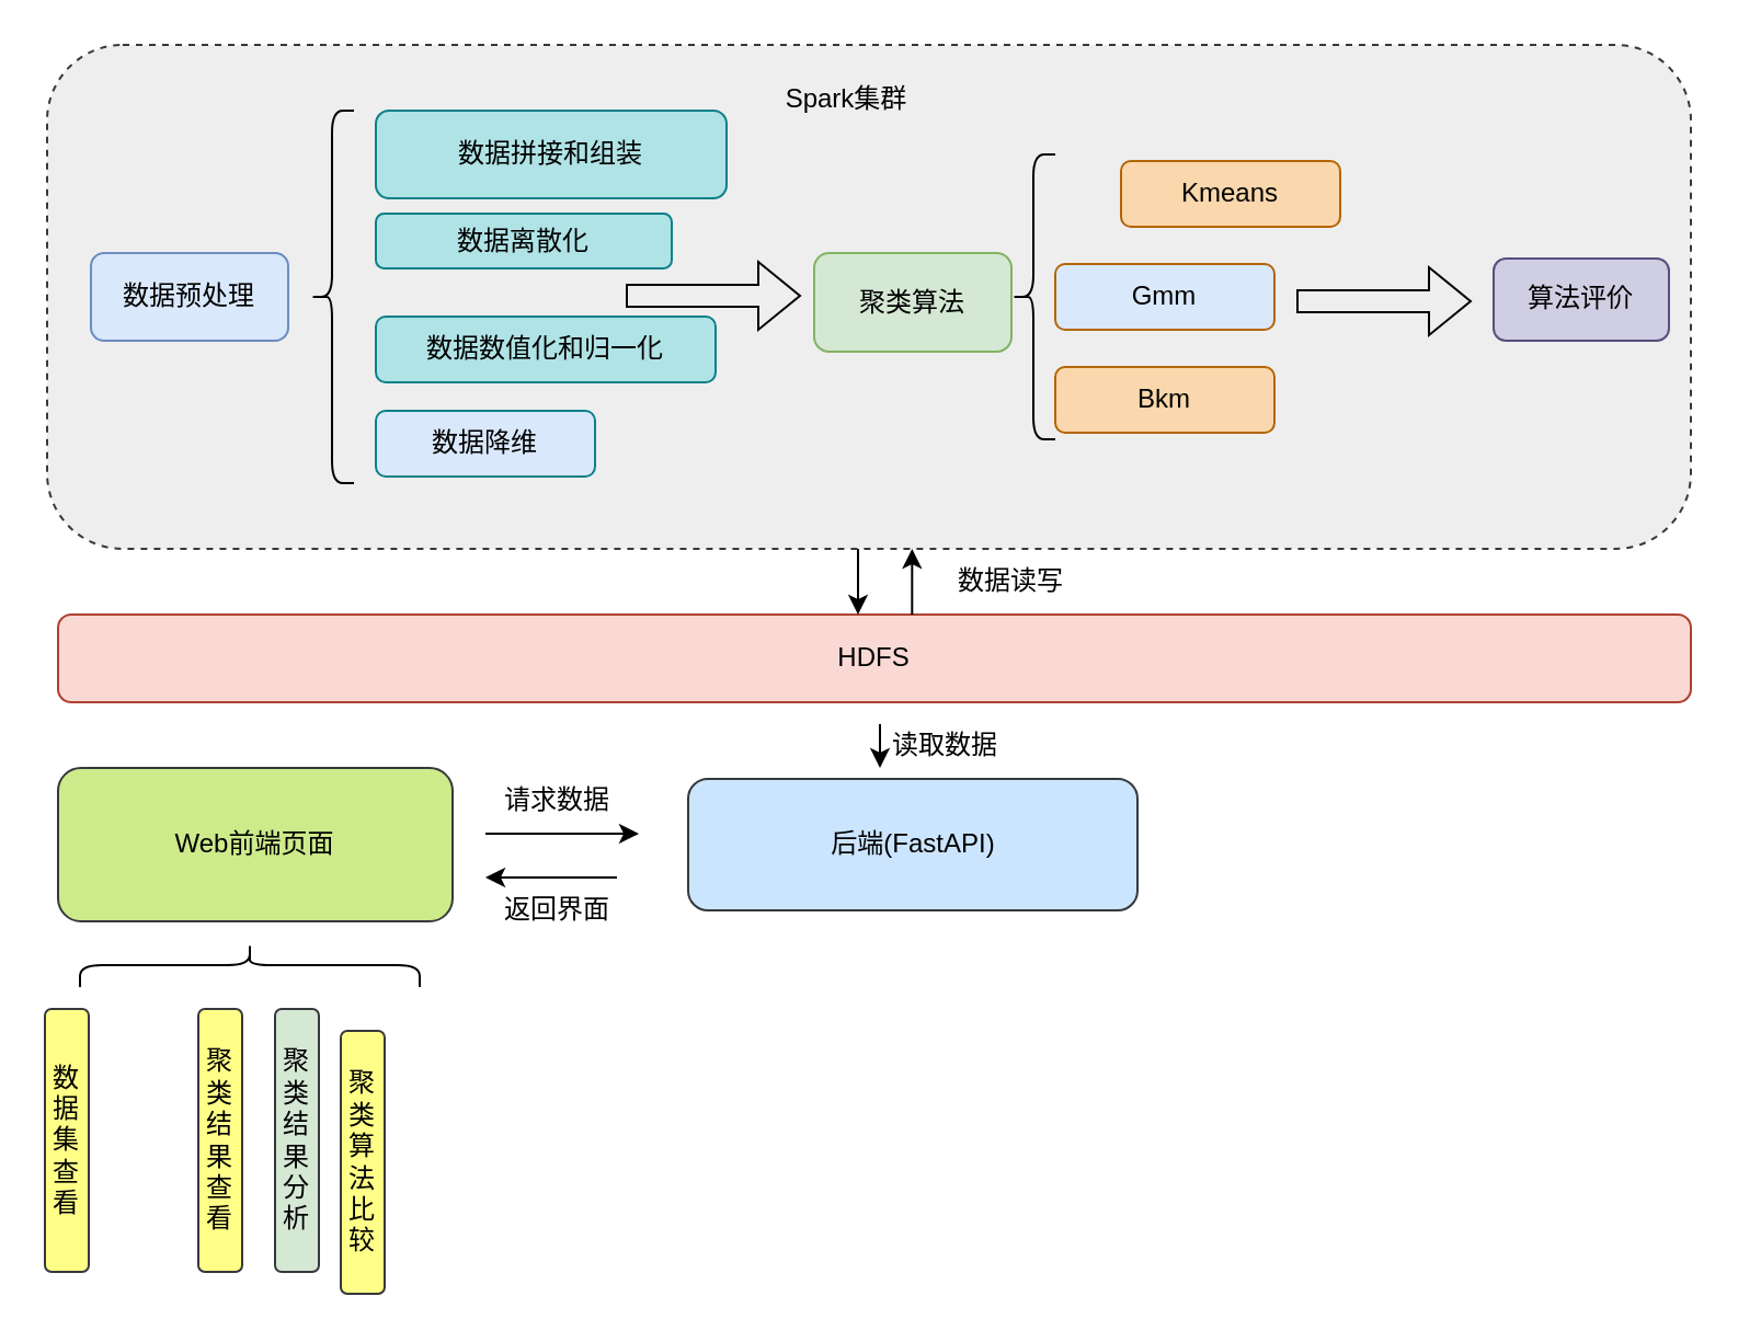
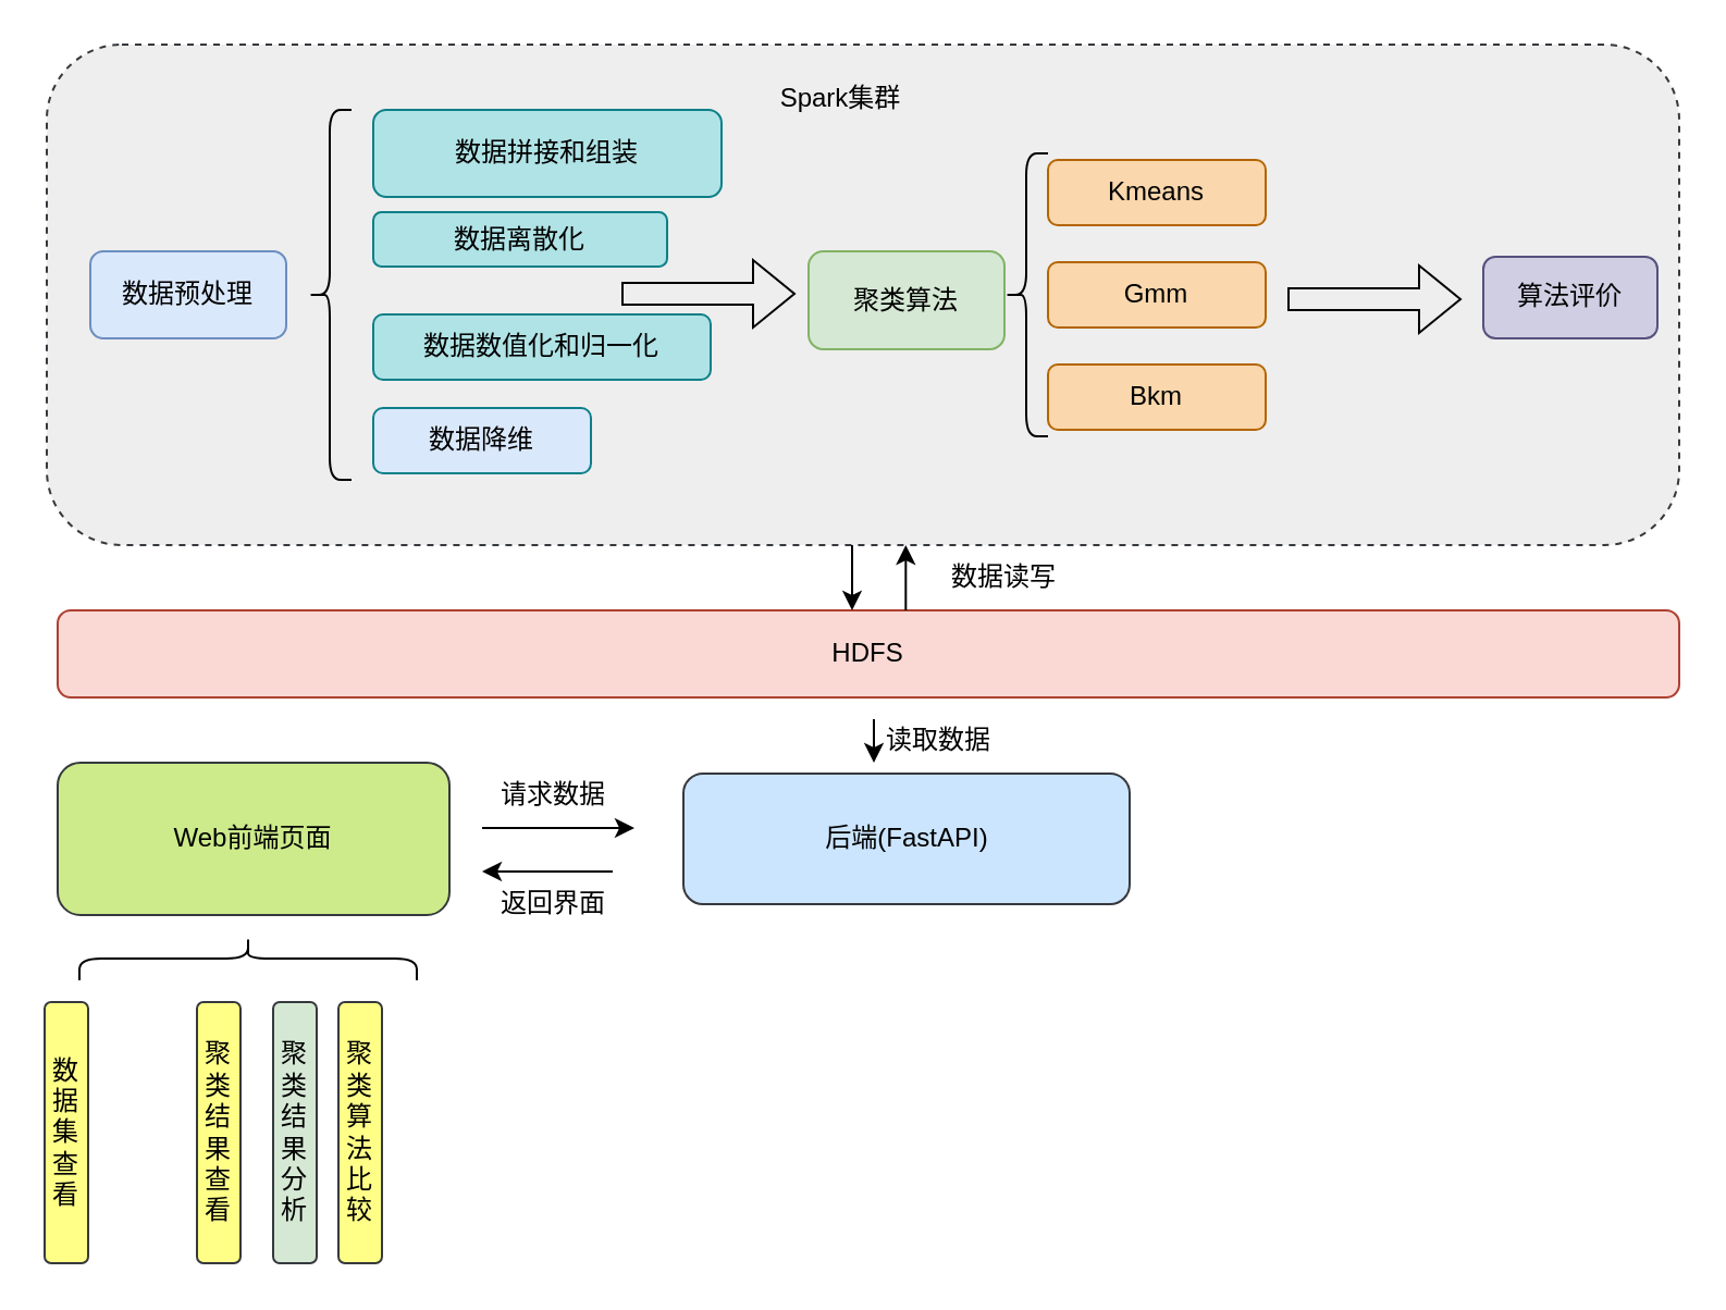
  <mxCell id="0" />
  <mxCell id="1" parent="0" />
  <mxCell id="2" value="" style="rounded=1;whiteSpace=wrap;html=1;dashed=1;fillColor=#eeeeee;strokeColor=#36393d;" vertex="1" parent="1"><mxGeometry x="21" y="20" width="750" height="230" as="geometry" /></mxCell>
  <mxCell id="3" value="数据预处理" style="rounded=1;whiteSpace=wrap;html=1;fillColor=#dae8fc;strokeColor=#6c8ebf;" vertex="1" parent="1"><mxGeometry x="41" y="115" width="90" height="40" as="geometry" /></mxCell>
  <mxCell id="4" value="数据拼接和组装" style="rounded=1;whiteSpace=wrap;html=1;fillColor=#b0e3e6;strokeColor=#0e8088;" vertex="1" parent="1"><mxGeometry x="171" y="50" width="160" height="40" as="geometry" /></mxCell>
  <mxCell id="5" value="" style="shape=curlyBracket;whiteSpace=wrap;html=1;rounded=1;labelPosition=left;verticalLabelPosition=middle;align=right;verticalAlign=middle;" vertex="1" parent="1"><mxGeometry x="141" y="50" width="20" height="170" as="geometry" /></mxCell>
  <mxCell id="6" value="数据离散化" style="rounded=1;whiteSpace=wrap;html=1;fillColor=#b0e3e6;strokeColor=#0e8088;" vertex="1" parent="1"><mxGeometry x="171" y="97" width="135" height="25" as="geometry" /></mxCell>
  <mxCell id="7" value="数据数值化和归一化" style="rounded=1;whiteSpace=wrap;html=1;fillColor=#b0e3e6;strokeColor=#0e8088;" vertex="1" parent="1"><mxGeometry x="171" y="144" width="155" height="30" as="geometry" /></mxCell>
  <mxCell id="8" value="数据降维" style="rounded=1;whiteSpace=wrap;html=1;fillColor=#dae8fc;strokeColor=#0e8088;" vertex="1" parent="1"><mxGeometry x="171" y="187" width="100" height="30" as="geometry" /></mxCell>
  <mxCell id="9" value="" style="shape=flexArrow;endArrow=classic;html=1;rounded=0;" edge="1" parent="1"><mxGeometry width="50" height="50" relative="1" as="geometry"><mxPoint x="285" y="134.5" as="sourcePoint" /><mxPoint x="365" y="134.5" as="targetPoint" /></mxGeometry></mxCell>
  <mxCell id="10" value="聚类算法" style="rounded=1;whiteSpace=wrap;html=1;fillColor=#d5e8d4;strokeColor=#82b366;" vertex="1" parent="1"><mxGeometry x="371" y="115" width="90" height="45" as="geometry" /></mxCell>
- <mxCell id="11" value="Kmeans" style="rounded=1;whiteSpace=wrap;html=1;fillColor=#fad7ac;strokeColor=#b46504;" vertex="1" parent="1"><mxGeometry x="511" y="73" width="100" height="30" as="geometry" /></mxCell>
+ <mxCell id="11" value="Kmeans" style="rounded=1;whiteSpace=wrap;html=1;fillColor=#fad7ac;strokeColor=#b46504;" vertex="1" parent="1"><mxGeometry x="481" y="73" width="100" height="30" as="geometry" /></mxCell>
  <mxCell id="12" value="" style="shape=curlyBracket;whiteSpace=wrap;html=1;rounded=1;labelPosition=left;verticalLabelPosition=middle;align=right;verticalAlign=middle;" vertex="1" parent="1"><mxGeometry x="461" y="70" width="20" height="130" as="geometry" /></mxCell>
- <mxCell id="13" value="Gmm" style="rounded=1;whiteSpace=wrap;html=1;fillColor=#dae8fc;strokeColor=#b46504;" vertex="1" parent="1"><mxGeometry x="481" y="120" width="100" height="30" as="geometry" /></mxCell>
+ <mxCell id="13" value="Gmm" style="rounded=1;whiteSpace=wrap;html=1;fillColor=#fad7ac;strokeColor=#b46504;" vertex="1" parent="1"><mxGeometry x="481" y="120" width="100" height="30" as="geometry" /></mxCell>
  <mxCell id="14" value="Bkm" style="rounded=1;whiteSpace=wrap;html=1;fillColor=#fad7ac;strokeColor=#b46504;" vertex="1" parent="1"><mxGeometry x="481" y="167" width="100" height="30" as="geometry" /></mxCell>
  <mxCell id="15" value="算法评价" style="rounded=1;whiteSpace=wrap;html=1;fillColor=#d0cee2;strokeColor=#56517e;" vertex="1" parent="1"><mxGeometry x="681" y="117.5" width="80" height="37.5" as="geometry" /></mxCell>
  <mxCell id="16" value="" style="shape=flexArrow;endArrow=classic;html=1;rounded=0;" edge="1" parent="1"><mxGeometry width="50" height="50" relative="1" as="geometry"><mxPoint x="591" y="137" as="sourcePoint" /><mxPoint x="671" y="137" as="targetPoint" /></mxGeometry></mxCell>
  <mxCell id="17" value="Web前端页面" style="rounded=1;whiteSpace=wrap;html=1;fillColor=#cdeb8b;strokeColor=#36393d;" vertex="1" parent="1"><mxGeometry x="26" y="350" width="180" height="70" as="geometry" /></mxCell>
  <mxCell id="18" value="HDFS" style="rounded=1;whiteSpace=wrap;html=1;fillColor=#fad9d5;strokeColor=#ae4132;" vertex="1" parent="1"><mxGeometry x="26" y="280" width="745" height="40" as="geometry" /></mxCell>
  <mxCell id="19" value="" style="endArrow=classic;html=1;rounded=0;" edge="1" parent="1"><mxGeometry width="50" height="50" relative="1" as="geometry"><mxPoint x="415.66" y="280" as="sourcePoint" /><mxPoint x="415.66" y="250" as="targetPoint" /></mxGeometry></mxCell>
  <mxCell id="20" value="" style="endArrow=classic;html=1;rounded=0;" edge="1" parent="1"><mxGeometry width="50" height="50" relative="1" as="geometry"><mxPoint x="391" y="250" as="sourcePoint" /><mxPoint x="391" y="280" as="targetPoint" /></mxGeometry></mxCell>
  <mxCell id="21" value="数据读写" style="text;html=1;align=center;verticalAlign=middle;whiteSpace=wrap;rounded=0;" vertex="1" parent="1"><mxGeometry x="421" y="250" width="80" height="30" as="geometry" /></mxCell>
  <mxCell id="22" value="后端(FastAPI)" style="rounded=1;whiteSpace=wrap;html=1;fillColor=#cce5ff;strokeColor=#36393d;" vertex="1" parent="1"><mxGeometry x="313.5" y="355" width="205" height="60" as="geometry" /></mxCell>
  <mxCell id="23" value="" style="endArrow=classic;html=1;rounded=0;" edge="1" parent="1"><mxGeometry width="50" height="50" relative="1" as="geometry"><mxPoint x="221" y="380" as="sourcePoint" /><mxPoint x="291" y="380" as="targetPoint" /></mxGeometry></mxCell>
  <mxCell id="24" value="请求数据" style="text;html=1;align=center;verticalAlign=middle;whiteSpace=wrap;rounded=0;" vertex="1" parent="1"><mxGeometry x="224" y="350" width="60" height="30" as="geometry" /></mxCell>
  <mxCell id="25" value="" style="endArrow=classic;html=1;rounded=0;" edge="1" parent="1"><mxGeometry width="50" height="50" relative="1" as="geometry"><mxPoint x="281" y="400" as="sourcePoint" /><mxPoint x="221" y="400" as="targetPoint" /></mxGeometry></mxCell>
  <mxCell id="26" value="返回界面" style="text;html=1;align=center;verticalAlign=middle;whiteSpace=wrap;rounded=0;" vertex="1" parent="1"><mxGeometry x="224" y="400" width="60" height="30" as="geometry" /></mxCell>
  <mxCell id="27" value="" style="endArrow=classic;html=1;rounded=0;" edge="1" parent="1"><mxGeometry width="50" height="50" relative="1" as="geometry"><mxPoint x="401" y="330" as="sourcePoint" /><mxPoint x="401" y="350" as="targetPoint" /></mxGeometry></mxCell>
  <mxCell id="28" value="Spark集群" style="text;html=1;align=center;verticalAlign=middle;whiteSpace=wrap;rounded=0;" vertex="1" parent="1"><mxGeometry x="341" y="30" width="90" height="30" as="geometry" /></mxCell>
  <mxCell id="29" value="读取数据" style="text;html=1;align=center;verticalAlign=middle;whiteSpace=wrap;rounded=0;" vertex="1" parent="1"><mxGeometry x="401" y="325" width="60" height="30" as="geometry" /></mxCell>
  <mxCell id="30" value="" style="shape=curlyBracket;whiteSpace=wrap;html=1;rounded=1;flipH=1;labelPosition=right;verticalLabelPosition=middle;align=left;verticalAlign=middle;rotation=-90;" vertex="1" parent="1"><mxGeometry x="103.5" y="362.5" width="20" height="155" as="geometry" /></mxCell>
  <mxCell id="31" value="数据集查看" style="rounded=1;whiteSpace=wrap;html=1;fillColor=#ffff88;strokeColor=#36393d;" vertex="1" parent="1"><mxGeometry x="20" y="460" width="20" height="120" as="geometry" /></mxCell>
  <mxCell id="32" value="聚类结果查看" style="rounded=1;whiteSpace=wrap;html=1;fillColor=#ffff88;strokeColor=#36393d;" vertex="1" parent="1"><mxGeometry x="90" y="460" width="20" height="120" as="geometry" /></mxCell>
  <mxCell id="33" value="聚类结果分析" style="rounded=1;whiteSpace=wrap;html=1;fillColor=#d5e8d4;strokeColor=#36393d;" vertex="1" parent="1"><mxGeometry x="125" y="460" width="20" height="120" as="geometry" /></mxCell>
- <mxCell id="34" value="聚类算法比较" style="rounded=1;whiteSpace=wrap;html=1;fillColor=#ffff88;strokeColor=#36393d;" vertex="1" parent="1"><mxGeometry x="155" y="470" width="20" height="120" as="geometry" /></mxCell>
+ <mxCell id="34" value="聚类算法比较" style="rounded=1;whiteSpace=wrap;html=1;fillColor=#ffff88;strokeColor=#36393d;" vertex="1" parent="1"><mxGeometry x="155" y="460" width="20" height="120" as="geometry" /></mxCell>
